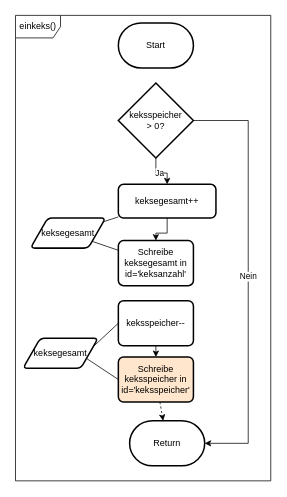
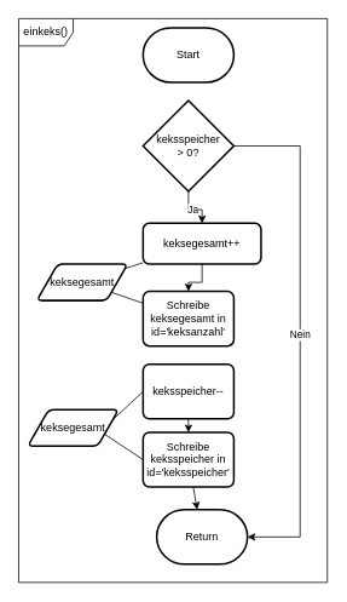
  <mxCell id="0" />
  <mxCell id="1" parent="0" />
  <mxCell id="2" value="einkeks()" style="shape=umlFrame;whiteSpace=wrap;html=1;" vertex="1" parent="1"><mxGeometry x="20" y="20" width="340" height="620" as="geometry" /></mxCell>
  <mxCell id="3" value="Start" style="strokeWidth=2;html=1;shape=mxgraph.flowchart.terminator;whiteSpace=wrap;" vertex="1" parent="1"><mxGeometry x="157" y="30" width="100" height="60" as="geometry" /></mxCell>
  <mxCell id="4" value="Ja" style="edgeStyle=orthogonalEdgeStyle;rounded=0;orthogonalLoop=1;jettySize=auto;html=1;" edge="1" parent="1" source="6" target="10"><mxGeometry relative="1" as="geometry" /></mxCell>
  <mxCell id="5" value="Nein" style="edgeStyle=orthogonalEdgeStyle;rounded=0;orthogonalLoop=1;jettySize=auto;html=1;" edge="1" parent="1" source="6" target="7"><mxGeometry relative="1" as="geometry"><Array as="points"><mxPoint x="330" y="160" /><mxPoint x="330" y="590" /></Array></mxGeometry></mxCell>
  <mxCell id="6" value="keksspeicher &lt;br&gt;&amp;gt; 0?" style="strokeWidth=2;html=1;shape=mxgraph.flowchart.decision;whiteSpace=wrap;" vertex="1" parent="1"><mxGeometry x="157" y="110" width="100" height="100" as="geometry" /></mxCell>
  <mxCell id="7" value="Return" style="strokeWidth=2;html=1;shape=mxgraph.flowchart.terminator;whiteSpace=wrap;" vertex="1" parent="1"><mxGeometry x="172" y="560" width="100" height="60" as="geometry" /></mxCell>
  <mxCell id="8" style="edgeStyle=orthogonalEdgeStyle;rounded=0;orthogonalLoop=1;jettySize=auto;html=1;" edge="1" parent="1" source="10" target="11"><mxGeometry relative="1" as="geometry" /></mxCell>
  <mxCell id="9" style="rounded=0;orthogonalLoop=1;jettySize=auto;html=1;endArrow=none;endFill=0;" edge="1" parent="1" source="10" target="13"><mxGeometry relative="1" as="geometry" /></mxCell>
  <mxCell id="10" value="keksegesamt++" style="rounded=1;whiteSpace=wrap;html=1;absoluteArcSize=1;arcSize=14;strokeWidth=2;" vertex="1" parent="1"><mxGeometry x="157" y="245" width="130" height="45" as="geometry" /></mxCell>
  <mxCell id="11" value="Schreibe keksegesamt in id='keksanzahl'" style="rounded=1;whiteSpace=wrap;html=1;absoluteArcSize=1;arcSize=14;strokeWidth=2;" vertex="1" parent="1"><mxGeometry x="157" y="320" width="100" height="60" as="geometry" /></mxCell>
  <mxCell id="12" style="rounded=0;orthogonalLoop=1;jettySize=auto;html=1;endArrow=none;endFill=0;" edge="1" parent="1" source="13" target="11"><mxGeometry relative="1" as="geometry" /></mxCell>
  <mxCell id="13" value="keksegesamt" style="shape=parallelogram;html=1;strokeWidth=2;perimeter=parallelogramPerimeter;whiteSpace=wrap;rounded=1;arcSize=12;size=0.23;" vertex="1" parent="1"><mxGeometry x="40" y="290" width="100" height="40" as="geometry" /></mxCell>
  <mxCell id="14" style="edgeStyle=none;rounded=0;orthogonalLoop=1;jettySize=auto;html=1;endArrow=classic;endFill=1;" edge="1" parent="1" source="15" target="17"><mxGeometry relative="1" as="geometry" /></mxCell>
  <mxCell id="15" value="keksspeicher--" style="rounded=1;whiteSpace=wrap;html=1;absoluteArcSize=1;arcSize=14;strokeWidth=2;" vertex="1" parent="1"><mxGeometry x="157" y="400" width="100" height="60" as="geometry" /></mxCell>
- <mxCell id="16" style="edgeStyle=none;rounded=0;orthogonalLoop=1;jettySize=auto;html=1;endArrow=classic;endFill=1;dashed=1;" edge="1" parent="1" source="17" target="7"><mxGeometry relative="1" as="geometry" /></mxCell>
- <mxCell id="17" value="Schreibe keksspeicher in id='keksspeicher'" style="rounded=1;whiteSpace=wrap;html=1;absoluteArcSize=1;arcSize=14;strokeWidth=2;fillColor=#ffe6cc;" vertex="1" parent="1"><mxGeometry x="157" y="475" width="100" height="60" as="geometry" /></mxCell>
+ <mxCell id="16" style="edgeStyle=none;rounded=0;orthogonalLoop=1;jettySize=auto;html=1;endArrow=classic;endFill=1;" edge="1" parent="1" source="17" target="7"><mxGeometry relative="1" as="geometry" /></mxCell>
+ <mxCell id="17" value="Schreibe keksspeicher in id='keksspeicher'" style="rounded=1;whiteSpace=wrap;html=1;absoluteArcSize=1;arcSize=14;strokeWidth=2;" vertex="1" parent="1"><mxGeometry x="157" y="475" width="100" height="60" as="geometry" /></mxCell>
  <mxCell id="18" value="keksegesamt" style="shape=parallelogram;html=1;strokeWidth=2;perimeter=parallelogramPerimeter;whiteSpace=wrap;rounded=1;arcSize=12;size=0.23;" vertex="1" parent="1"><mxGeometry x="30" y="450" width="100" height="40" as="geometry" /></mxCell>
  <mxCell id="19" style="rounded=0;orthogonalLoop=1;jettySize=auto;html=1;endArrow=none;endFill=0;exitX=0;exitY=0.5;exitDx=0;exitDy=0;entryX=1;entryY=0.25;entryDx=0;entryDy=0;" edge="1" parent="1" source="15" target="18"><mxGeometry relative="1" as="geometry"><mxPoint x="143.99" y="430.004" as="sourcePoint" /><mxPoint x="100.003" y="438.031" as="targetPoint" /></mxGeometry></mxCell>
  <mxCell id="20" style="rounded=0;orthogonalLoop=1;jettySize=auto;html=1;endArrow=none;endFill=0;exitX=0;exitY=0.5;exitDx=0;exitDy=0;entryX=1;entryY=0.75;entryDx=0;entryDy=0;" edge="1" parent="1" source="17" target="18"><mxGeometry relative="1" as="geometry"><mxPoint x="167" y="440" as="sourcePoint" /><mxPoint x="123.503" y="456.299" as="targetPoint" /></mxGeometry></mxCell>
